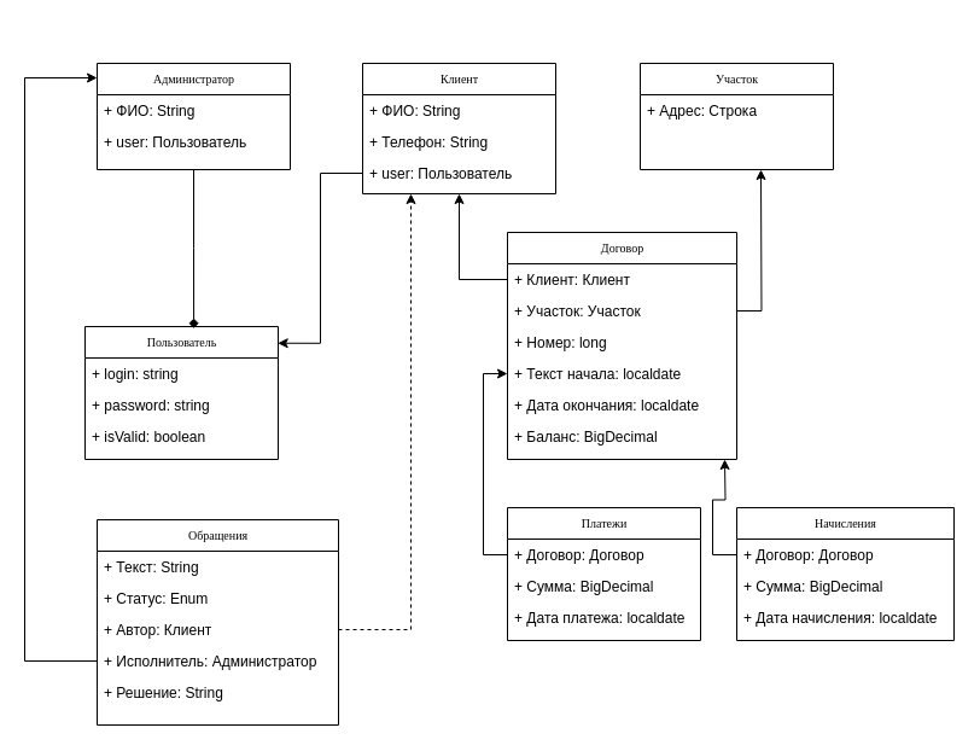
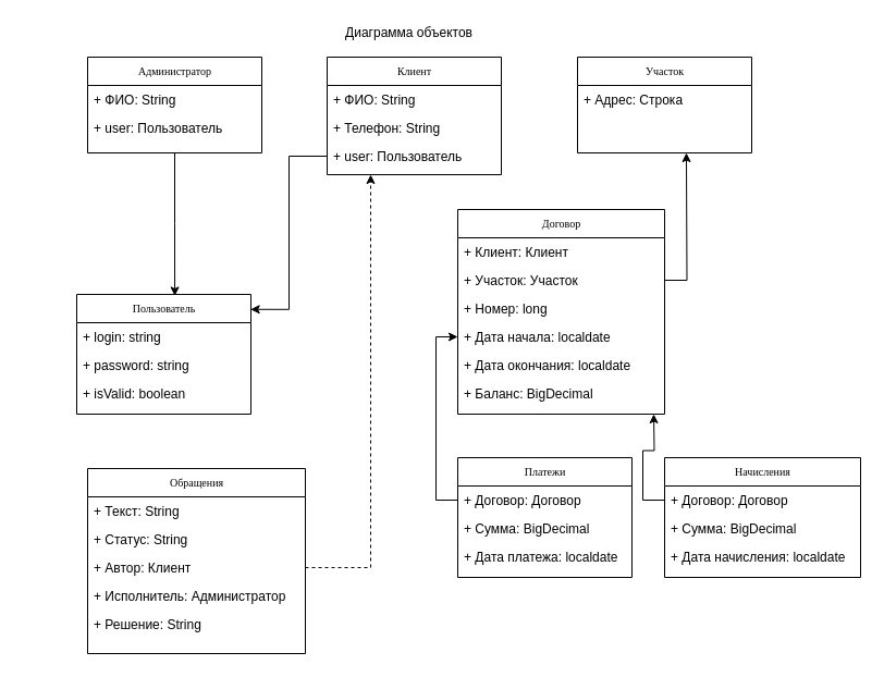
  <mxCell id="0" />
  <mxCell id="1" parent="0" />
  <mxCell id="2" value="Клиент" style="swimlane;html=1;fontStyle=0;childLayout=stackLayout;horizontal=1;startSize=26;fillColor=none;horizontalStack=0;resizeParent=1;resizeLast=0;collapsible=1;marginBottom=0;swimlaneFillColor=#ffffff;rounded=0;shadow=0;comic=0;labelBackgroundColor=none;strokeWidth=1;fontFamily=Verdana;fontSize=10;align=center;" parent="1" vertex="1"><mxGeometry x="300" y="52" width="160" height="108" as="geometry" /></mxCell>
  <mxCell id="3" value="+ ФИО: String" style="text;html=1;strokeColor=none;fillColor=none;align=left;verticalAlign=top;spacingLeft=4;spacingRight=4;whiteSpace=wrap;overflow=hidden;rotatable=0;points=[[0,0.5],[1,0.5]];portConstraint=eastwest;" parent="2" vertex="1"><mxGeometry y="26" width="160" height="26" as="geometry" /></mxCell>
  <mxCell id="4" value="+ Телефон: String" style="text;html=1;strokeColor=none;fillColor=none;align=left;verticalAlign=top;spacingLeft=4;spacingRight=4;whiteSpace=wrap;overflow=hidden;rotatable=0;points=[[0,0.5],[1,0.5]];portConstraint=eastwest;" parent="2" vertex="1"><mxGeometry y="52" width="160" height="26" as="geometry" /></mxCell>
  <mxCell id="5" value="+ user: Пользователь" style="text;html=1;strokeColor=none;fillColor=none;align=left;verticalAlign=top;spacingLeft=4;spacingRight=4;whiteSpace=wrap;overflow=hidden;rotatable=0;points=[[0,0.5],[1,0.5]];portConstraint=eastwest;" vertex="1" parent="2"><mxGeometry y="78" width="160" height="26" as="geometry" /></mxCell>
  <mxCell id="6" value="Участок" style="swimlane;html=1;fontStyle=0;childLayout=stackLayout;horizontal=1;startSize=26;fillColor=none;horizontalStack=0;resizeParent=1;resizeLast=0;collapsible=1;marginBottom=0;swimlaneFillColor=#ffffff;rounded=0;shadow=0;comic=0;labelBackgroundColor=none;strokeWidth=1;fontFamily=Verdana;fontSize=10;align=center;" parent="1" vertex="1"><mxGeometry x="530" y="52" width="160" height="88" as="geometry" /></mxCell>
  <mxCell id="7" value="+ Адрес: Строка" style="text;html=1;strokeColor=none;fillColor=none;align=left;verticalAlign=top;spacingLeft=4;spacingRight=4;whiteSpace=wrap;overflow=hidden;rotatable=0;points=[[0,0.5],[1,0.5]];portConstraint=eastwest;" parent="6" vertex="1"><mxGeometry y="26" width="160" height="26" as="geometry" /></mxCell>
  <mxCell id="8" value="Договор" style="swimlane;html=1;fontStyle=0;childLayout=stackLayout;horizontal=1;startSize=26;fillColor=none;horizontalStack=0;resizeParent=1;resizeLast=0;collapsible=1;marginBottom=0;swimlaneFillColor=#ffffff;rounded=0;shadow=0;comic=0;labelBackgroundColor=none;strokeWidth=1;fontFamily=Verdana;fontSize=10;align=center;" vertex="1" parent="1"><mxGeometry x="420" y="192" width="190" height="188" as="geometry" /></mxCell>
  <mxCell id="9" value="+ Клиент: Клиент" style="text;html=1;strokeColor=none;fillColor=none;align=left;verticalAlign=top;spacingLeft=4;spacingRight=4;whiteSpace=wrap;overflow=hidden;rotatable=0;points=[[0,0.5],[1,0.5]];portConstraint=eastwest;" vertex="1" parent="8"><mxGeometry y="26" width="190" height="26" as="geometry" /></mxCell>
  <mxCell id="10" value="+ Участок: Участок" style="text;html=1;strokeColor=none;fillColor=none;align=left;verticalAlign=top;spacingLeft=4;spacingRight=4;whiteSpace=wrap;overflow=hidden;rotatable=0;points=[[0,0.5],[1,0.5]];portConstraint=eastwest;" vertex="1" parent="8"><mxGeometry y="52" width="190" height="26" as="geometry" /></mxCell>
  <mxCell id="11" value="+ Номер: long" style="text;html=1;strokeColor=none;fillColor=none;align=left;verticalAlign=top;spacingLeft=4;spacingRight=4;whiteSpace=wrap;overflow=hidden;rotatable=0;points=[[0,0.5],[1,0.5]];portConstraint=eastwest;" vertex="1" parent="8"><mxGeometry y="78" width="190" height="26" as="geometry" /></mxCell>
- <mxCell id="12" value="+ Текст начала: localdate" style="text;html=1;strokeColor=none;fillColor=none;align=left;verticalAlign=top;spacingLeft=4;spacingRight=4;whiteSpace=wrap;overflow=hidden;rotatable=0;points=[[0,0.5],[1,0.5]];portConstraint=eastwest;" vertex="1" parent="8"><mxGeometry y="104" width="190" height="26" as="geometry" /></mxCell>
+ <mxCell id="12" value="+ Дата начала: localdate" style="text;html=1;strokeColor=none;fillColor=none;align=left;verticalAlign=top;spacingLeft=4;spacingRight=4;whiteSpace=wrap;overflow=hidden;rotatable=0;points=[[0,0.5],[1,0.5]];portConstraint=eastwest;" vertex="1" parent="8"><mxGeometry y="104" width="190" height="26" as="geometry" /></mxCell>
  <mxCell id="13" value="+ Дата окончания: localdate" style="text;html=1;strokeColor=none;fillColor=none;align=left;verticalAlign=top;spacingLeft=4;spacingRight=4;whiteSpace=wrap;overflow=hidden;rotatable=0;points=[[0,0.5],[1,0.5]];portConstraint=eastwest;" vertex="1" parent="8"><mxGeometry y="130" width="190" height="26" as="geometry" /></mxCell>
  <mxCell id="14" value="+ Баланс: BigDecimal" style="text;html=1;strokeColor=none;fillColor=none;align=left;verticalAlign=top;spacingLeft=4;spacingRight=4;whiteSpace=wrap;overflow=hidden;rotatable=0;points=[[0,0.5],[1,0.5]];portConstraint=eastwest;" vertex="1" parent="8"><mxGeometry y="156" width="190" height="26" as="geometry" /></mxCell>
- <mxCell id="15" style="edgeStyle=orthogonalEdgeStyle;rounded=0;orthogonalLoop=1;jettySize=auto;html=1;entryX=0.5;entryY=1;entryDx=0;entryDy=0;" edge="1" parent="1" source="9" target="2"><mxGeometry relative="1" as="geometry" /></mxCell>
  <mxCell id="16" style="edgeStyle=orthogonalEdgeStyle;rounded=0;orthogonalLoop=1;jettySize=auto;html=1;" edge="1" parent="1" source="10"><mxGeometry relative="1" as="geometry"><mxPoint x="630" y="140" as="targetPoint" /></mxGeometry></mxCell>
  <mxCell id="17" value="Платежи" style="swimlane;html=1;fontStyle=0;childLayout=stackLayout;horizontal=1;startSize=26;fillColor=none;horizontalStack=0;resizeParent=1;resizeLast=0;collapsible=1;marginBottom=0;swimlaneFillColor=#ffffff;rounded=0;shadow=0;comic=0;labelBackgroundColor=none;strokeWidth=1;fontFamily=Verdana;fontSize=10;align=center;" vertex="1" parent="1"><mxGeometry x="420" y="420" width="160" height="110" as="geometry" /></mxCell>
  <mxCell id="18" value="+ Договор: Договор" style="text;html=1;strokeColor=none;fillColor=none;align=left;verticalAlign=top;spacingLeft=4;spacingRight=4;whiteSpace=wrap;overflow=hidden;rotatable=0;points=[[0,0.5],[1,0.5]];portConstraint=eastwest;" vertex="1" parent="17"><mxGeometry y="26" width="160" height="26" as="geometry" /></mxCell>
  <mxCell id="19" value="+ Сумма: BigDecimal" style="text;html=1;strokeColor=none;fillColor=none;align=left;verticalAlign=top;spacingLeft=4;spacingRight=4;whiteSpace=wrap;overflow=hidden;rotatable=0;points=[[0,0.5],[1,0.5]];portConstraint=eastwest;" vertex="1" parent="17"><mxGeometry y="52" width="160" height="26" as="geometry" /></mxCell>
  <mxCell id="20" value="+ Дата платежа: localdate" style="text;html=1;strokeColor=none;fillColor=none;align=left;verticalAlign=top;spacingLeft=4;spacingRight=4;whiteSpace=wrap;overflow=hidden;rotatable=0;points=[[0,0.5],[1,0.5]];portConstraint=eastwest;" vertex="1" parent="17"><mxGeometry y="78" width="160" height="26" as="geometry" /></mxCell>
  <mxCell id="21" style="edgeStyle=orthogonalEdgeStyle;rounded=0;orthogonalLoop=1;jettySize=auto;html=1;entryX=0;entryY=0.5;entryDx=0;entryDy=0;" edge="1" parent="1" source="18" target="12"><mxGeometry relative="1" as="geometry"><Array as="points"><mxPoint x="400" y="459" /><mxPoint x="400" y="309" /></Array></mxGeometry></mxCell>
  <mxCell id="22" value="Начисления" style="swimlane;html=1;fontStyle=0;childLayout=stackLayout;horizontal=1;startSize=26;fillColor=none;horizontalStack=0;resizeParent=1;resizeLast=0;collapsible=1;marginBottom=0;swimlaneFillColor=#ffffff;rounded=0;shadow=0;comic=0;labelBackgroundColor=none;strokeWidth=1;fontFamily=Verdana;fontSize=10;align=center;" vertex="1" parent="1"><mxGeometry x="610" y="420" width="180" height="110" as="geometry" /></mxCell>
  <mxCell id="23" value="+ Договор: Договор" style="text;html=1;strokeColor=none;fillColor=none;align=left;verticalAlign=top;spacingLeft=4;spacingRight=4;whiteSpace=wrap;overflow=hidden;rotatable=0;points=[[0,0.5],[1,0.5]];portConstraint=eastwest;" vertex="1" parent="22"><mxGeometry y="26" width="180" height="26" as="geometry" /></mxCell>
  <mxCell id="24" value="+ Сумма: BigDecimal" style="text;html=1;strokeColor=none;fillColor=none;align=left;verticalAlign=top;spacingLeft=4;spacingRight=4;whiteSpace=wrap;overflow=hidden;rotatable=0;points=[[0,0.5],[1,0.5]];portConstraint=eastwest;" vertex="1" parent="22"><mxGeometry y="52" width="180" height="26" as="geometry" /></mxCell>
  <mxCell id="25" value="+ Дата начисления: localdate" style="text;html=1;strokeColor=none;fillColor=none;align=left;verticalAlign=top;spacingLeft=4;spacingRight=4;whiteSpace=wrap;overflow=hidden;rotatable=0;points=[[0,0.5],[1,0.5]];portConstraint=eastwest;" vertex="1" parent="22"><mxGeometry y="78" width="180" height="26" as="geometry" /></mxCell>
  <mxCell id="26" style="edgeStyle=orthogonalEdgeStyle;rounded=0;orthogonalLoop=1;jettySize=auto;html=1;" edge="1" parent="1" source="23"><mxGeometry relative="1" as="geometry"><mxPoint x="600" y="380" as="targetPoint" /></mxGeometry></mxCell>
- <mxCell id="27" style="edgeStyle=orthogonalEdgeStyle;rounded=0;orthogonalLoop=1;jettySize=auto;html=1;entryX=0.563;entryY=0.013;entryDx=0;entryDy=0;entryPerimeter=0;endArrow=diamond;" edge="1" parent="1" source="28" target="31"><mxGeometry relative="1" as="geometry" /></mxCell>
+ <mxCell id="27" style="edgeStyle=orthogonalEdgeStyle;rounded=0;orthogonalLoop=1;jettySize=auto;html=1;entryX=0.563;entryY=0.013;entryDx=0;entryDy=0;entryPerimeter=0;" edge="1" parent="1" source="28" target="31"><mxGeometry relative="1" as="geometry" /></mxCell>
  <mxCell id="28" value="Администратор" style="swimlane;html=1;fontStyle=0;childLayout=stackLayout;horizontal=1;startSize=26;fillColor=none;horizontalStack=0;resizeParent=1;resizeLast=0;collapsible=1;marginBottom=0;swimlaneFillColor=#ffffff;rounded=0;shadow=0;comic=0;labelBackgroundColor=none;strokeWidth=1;fontFamily=Verdana;fontSize=10;align=center;" vertex="1" parent="1"><mxGeometry x="80" y="52" width="160" height="88" as="geometry" /></mxCell>
  <mxCell id="29" value="+ ФИО: String" style="text;html=1;strokeColor=none;fillColor=none;align=left;verticalAlign=top;spacingLeft=4;spacingRight=4;whiteSpace=wrap;overflow=hidden;rotatable=0;points=[[0,0.5],[1,0.5]];portConstraint=eastwest;" vertex="1" parent="28"><mxGeometry y="26" width="160" height="26" as="geometry" /></mxCell>
  <mxCell id="30" value="+ user: Пользователь" style="text;html=1;strokeColor=none;fillColor=none;align=left;verticalAlign=top;spacingLeft=4;spacingRight=4;whiteSpace=wrap;overflow=hidden;rotatable=0;points=[[0,0.5],[1,0.5]];portConstraint=eastwest;" vertex="1" parent="28"><mxGeometry y="52" width="160" height="26" as="geometry" /></mxCell>
  <mxCell id="31" value="Пользователь" style="swimlane;html=1;fontStyle=0;childLayout=stackLayout;horizontal=1;startSize=26;fillColor=none;horizontalStack=0;resizeParent=1;resizeLast=0;collapsible=1;marginBottom=0;swimlaneFillColor=#ffffff;rounded=0;shadow=0;comic=0;labelBackgroundColor=none;strokeWidth=1;fontFamily=Verdana;fontSize=10;align=center;" vertex="1" parent="1"><mxGeometry x="70" y="270" width="160" height="110" as="geometry" /></mxCell>
  <mxCell id="32" value="+ login: string" style="text;html=1;strokeColor=none;fillColor=none;align=left;verticalAlign=top;spacingLeft=4;spacingRight=4;whiteSpace=wrap;overflow=hidden;rotatable=0;points=[[0,0.5],[1,0.5]];portConstraint=eastwest;" vertex="1" parent="31"><mxGeometry y="26" width="160" height="26" as="geometry" /></mxCell>
  <mxCell id="33" value="+ password: string" style="text;html=1;strokeColor=none;fillColor=none;align=left;verticalAlign=top;spacingLeft=4;spacingRight=4;whiteSpace=wrap;overflow=hidden;rotatable=0;points=[[0,0.5],[1,0.5]];portConstraint=eastwest;" vertex="1" parent="31"><mxGeometry y="52" width="160" height="26" as="geometry" /></mxCell>
  <mxCell id="34" value="+ isValid: boolean" style="text;html=1;strokeColor=none;fillColor=none;align=left;verticalAlign=top;spacingLeft=4;spacingRight=4;whiteSpace=wrap;overflow=hidden;rotatable=0;points=[[0,0.5],[1,0.5]];portConstraint=eastwest;" vertex="1" parent="31"><mxGeometry y="78" width="160" height="26" as="geometry" /></mxCell>
  <mxCell id="35" style="edgeStyle=orthogonalEdgeStyle;rounded=0;orthogonalLoop=1;jettySize=auto;html=1;entryX=0.998;entryY=0.125;entryDx=0;entryDy=0;entryPerimeter=0;" edge="1" parent="1" source="5" target="31"><mxGeometry relative="1" as="geometry" /></mxCell>
  <mxCell id="36" value="Обращения" style="swimlane;html=1;fontStyle=0;childLayout=stackLayout;horizontal=1;startSize=26;fillColor=none;horizontalStack=0;resizeParent=1;resizeLast=0;collapsible=1;marginBottom=0;swimlaneFillColor=#ffffff;rounded=0;shadow=0;comic=0;labelBackgroundColor=none;strokeWidth=1;fontFamily=Verdana;fontSize=10;align=center;" vertex="1" parent="1"><mxGeometry x="80" y="430" width="200" height="170" as="geometry" /></mxCell>
  <mxCell id="37" value="+ Текст: String" style="text;html=1;strokeColor=none;fillColor=none;align=left;verticalAlign=top;spacingLeft=4;spacingRight=4;whiteSpace=wrap;overflow=hidden;rotatable=0;points=[[0,0.5],[1,0.5]];portConstraint=eastwest;" vertex="1" parent="36"><mxGeometry y="26" width="200" height="26" as="geometry" /></mxCell>
- <mxCell id="38" value="+ Статус: Enum" style="text;html=1;strokeColor=none;fillColor=none;align=left;verticalAlign=top;spacingLeft=4;spacingRight=4;whiteSpace=wrap;overflow=hidden;rotatable=0;points=[[0,0.5],[1,0.5]];portConstraint=eastwest;" vertex="1" parent="36"><mxGeometry y="52" width="200" height="26" as="geometry" /></mxCell>
+ <mxCell id="38" value="+ Статус: String" style="text;html=1;strokeColor=none;fillColor=none;align=left;verticalAlign=top;spacingLeft=4;spacingRight=4;whiteSpace=wrap;overflow=hidden;rotatable=0;points=[[0,0.5],[1,0.5]];portConstraint=eastwest;" vertex="1" parent="36"><mxGeometry y="52" width="200" height="26" as="geometry" /></mxCell>
  <mxCell id="39" value="+ Автор: Клиент" style="text;html=1;strokeColor=none;fillColor=none;align=left;verticalAlign=top;spacingLeft=4;spacingRight=4;whiteSpace=wrap;overflow=hidden;rotatable=0;points=[[0,0.5],[1,0.5]];portConstraint=eastwest;" vertex="1" parent="36"><mxGeometry y="78" width="200" height="26" as="geometry" /></mxCell>
  <mxCell id="40" value="+ Исполнитель: Администратор" style="text;html=1;strokeColor=none;fillColor=none;align=left;verticalAlign=top;spacingLeft=4;spacingRight=4;whiteSpace=wrap;overflow=hidden;rotatable=0;points=[[0,0.5],[1,0.5]];portConstraint=eastwest;" vertex="1" parent="36"><mxGeometry y="104" width="200" height="26" as="geometry" /></mxCell>
  <mxCell id="41" value="+ Решение: String" style="text;html=1;strokeColor=none;fillColor=none;align=left;verticalAlign=top;spacingLeft=4;spacingRight=4;whiteSpace=wrap;overflow=hidden;rotatable=0;points=[[0,0.5],[1,0.5]];portConstraint=eastwest;" vertex="1" parent="36"><mxGeometry y="130" width="200" height="26" as="geometry" /></mxCell>
  <mxCell id="42" style="edgeStyle=orthogonalEdgeStyle;rounded=0;orthogonalLoop=1;jettySize=auto;html=1;entryX=0.25;entryY=1;entryDx=0;entryDy=0;dashed=1;" edge="1" parent="1" source="39" target="2"><mxGeometry relative="1" as="geometry" /></mxCell>
- <mxCell id="43" style="edgeStyle=orthogonalEdgeStyle;rounded=0;orthogonalLoop=1;jettySize=auto;html=1;" edge="1" parent="1" source="40" target="28"><mxGeometry relative="1" as="geometry"><Array as="points"><mxPoint x="20" y="547" /><mxPoint x="20" y="64" /></Array></mxGeometry></mxCell>
+ <mxCell id="44" value="Диаграмма объектов" style="text;html=1;align=center;verticalAlign=middle;resizable=0;points=[];autosize=1;" vertex="1" parent="1"><mxGeometry x="310" y="20" width="130" height="20" as="geometry" /></mxCell>
